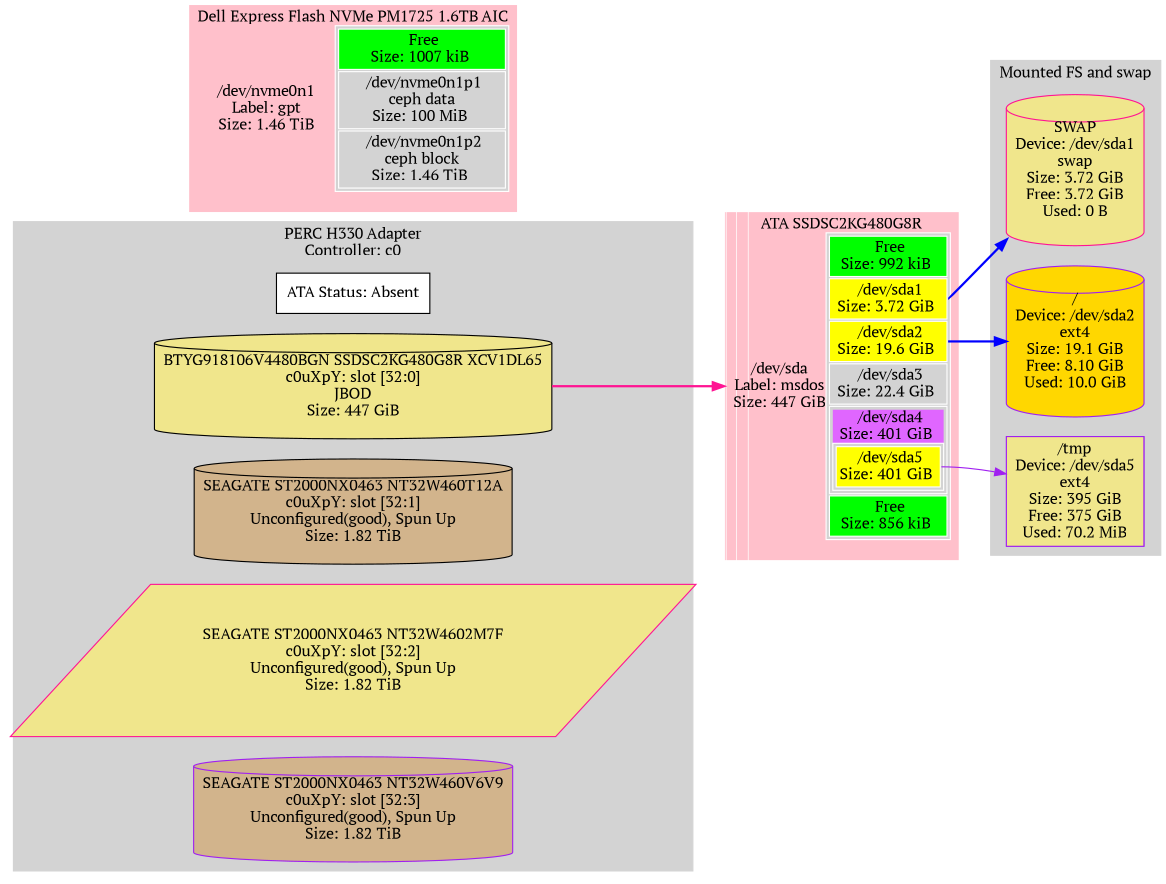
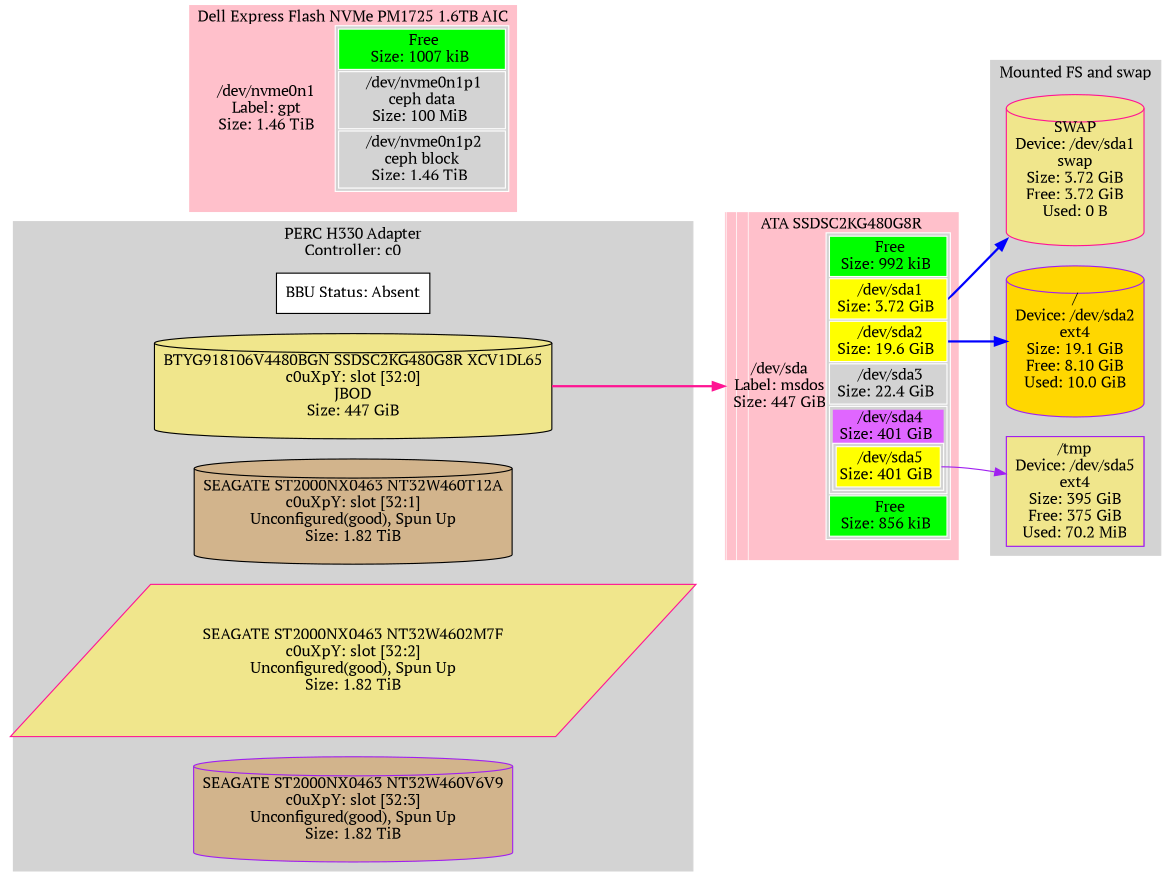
  digraph {
    rankdir=LR
    fontname="PT Serif"
    node [color=black fillcolor=khaki shape=cylinder style=filled fontname="PT Serif"]
    edge [color=blue style=bold fontname="PT Serif"]
-   n1 [fillcolor=white label="ATA Status: Absent" shape=box]
+   n1 [fillcolor=white label="BBU Status: Absent" shape=box]
    n2 [label="BTYG918106V4480BGN SSDSC2KG480G8R XCV1DL65\nc0uXpY: slot [32:0]\nJBOD\nSize: 447 GiB"]
    n3 [fillcolor=tan label="SEAGATE ST2000NX0463 NT32W460T12A\nc0uXpY: slot [32:1]\nUnconfigured(good), Spun Up\nSize: 1.82 TiB"]
    n4 [color=deeppink label="SEAGATE ST2000NX0463 NT32W4602M7F\nc0uXpY: slot [32:2]\nUnconfigured(good), Spun Up\nSize: 1.82 TiB" shape=parallelogram]
    n5 [color=purple fillcolor=tan label="SEAGATE ST2000NX0463 NT32W460V6V9\nc0uXpY: slot [32:3]\nUnconfigured(good), Spun Up\nSize: 1.82 TiB"]
    n6 [color=deeppink label="SWAP\nDevice: /dev/sda1\nswap\nSize: 3.72 GiB\nFree: 3.72 GiB\nUsed: 0 B" style="striped,filled"]
    n7 [color=purple fillcolor=gold label="/\nDevice: /dev/sda2\next4\nSize: 19.1 GiB\nFree: 8.10 GiB\nUsed: 10.0 GiB" style="striped,filled"]
    n8 [color=purple label="/tmp\nDevice: /dev/sda5\next4\nSize: 395 GiB\nFree: 375 GiB\nUsed: 70.2 MiB" shape=box style="striped,filled"]
    n9 [color=white fillcolor="green;0.000001:pink;0.000066:pink;0.999934" label=<<TABLE BORDER="0" CELLPADDING="0" CELLSPACING="0"> 				<TR> <TD COLSPAN="2">Dell Express Flash NVMe PM1725 1.6TB AIC</TD> </TR><TR><TD >/dev/nvme0n1<BR/>Label: gpt<BR/>Size: 1.46 TiB</TD>    <TD BGCOLOR="lightgrey"> 				<TABLE > 					<TR> 						<TD bgcolor="green"> 						Free<BR/>Size: 1007 kiB 						</TD> 					</TR> 					<TR> 						<TD PORT="1" BGCOLOR="lightgrey"> 						/dev/nvme0n1p1<BR/>ceph data<BR/>Size: 100 MiB 						</TD> 					</TR> 					<TR> 						<TD PORT="2" BGCOLOR="lightgrey"> 						/dev/nvme0n1p2<BR/>ceph block<BR/>Size: 1.46 TiB 						</TD> 					</TR> 				</TABLE> 				</TD> </TR><TR> <TD COLSPAN="2"> </TD> </TR> 			</TABLE> 		> shape=rectangle style=striped]
    n10 [color=white fillcolor="green;0.000002:pink;0.008330:pink;0.043740:pink;0.049989:pink;0.897935:green;0.000002" label=<<TABLE BORDER="0" CELLPADDING="0" CELLSPACING="0"> 				<TR> <TD COLSPAN="2">ATA SSDSC2KG480G8R</TD> </TR><TR><TD >/dev/sda<BR/>Label: msdos<BR/>Size: 447 GiB</TD>    <TD BGCOLOR="lightgrey"> 				<TABLE > 					<TR> 						<TD bgcolor="green"> 						Free<BR/>Size: 992 kiB 						</TD> 					</TR> 					<TR> 						<TD PORT="1" BGCOLOR="yellow"> 						/dev/sda1<BR/>Size: 3.72 GiB 						</TD> 					</TR> 					<TR> 						<TD PORT="2" BGCOLOR="yellow"> 						/dev/sda2<BR/>Size: 19.6 GiB 						</TD> 					</TR> 					<TR> 						<TD PORT="3" BGCOLOR="lightgrey"> 						/dev/sda3<BR/>Size: 22.4 GiB 						</TD> 					</TR> 					<TR> 						<TD> 							<TABLE BORDER="0" CELLPADDING="0" CELLSPACING="0"><TR> 							<TD PORT="4" BGCOLOR="mediumorchid1"> 							/dev/sda4<BR/>Size: 401 GiB 							</TD></TR><TR><TD> 							<TABLE > 								<TR> 									<TD PORT="5" BGCOLOR="yellow"> 									/dev/sda5<BR/>Size: 401 GiB 									</TD> 								</TR> 							</TABLE> 							</TD></TR></TABLE> 						</TD> 					</TR> 					<TR> 						<TD bgcolor="green"> 						Free<BR/>Size: 856 kiB 						</TD> 					</TR> 				</TABLE> 				</TD> </TR><TR> <TD COLSPAN="2"> </TD> </TR> 			</TABLE> 		> shape=rectangle style=striped]
    subgraph cluster_1 {
      color=lightgrey
      fillcolor=lightgrey
      label="PERC H330 Adapter\nController: c0"
      style=filled
      subgraph sub_2 {
        color=lightgrey
        fillcolor=lightgrey
        label="PERC H330 Adapter\nController: c0"
        style=filled
        n1
      }
      subgraph sub_3 {
        color=lightgrey
        fillcolor=lightgrey
        label="PERC H330 Adapter\nController: c0"
        style=filled
        n2
      }
      subgraph sub_4 {
        color=lightgrey
        fillcolor=lightgrey
        label="PERC H330 Adapter\nController: c0"
        style=filled
        n3
      }
      subgraph sub_5 {
        color=lightgrey
        fillcolor=lightgrey
        label="PERC H330 Adapter\nController: c0"
        style=filled
        n4
      }
      subgraph sub_6 {
        color=lightgrey
        fillcolor=lightgrey
        label="PERC H330 Adapter\nController: c0"
        style=filled
        n5
      }
    }
    subgraph cluster_7 {
      color=lightgrey
      fillcolor=lightgrey
      label="Mounted FS and swap"
      style=filled
      subgraph sub_8 {
        color=lightgrey
        fillcolor=lightgrey
        label="Mounted FS and swap"
        style=filled
        n6
      }
      subgraph sub_9 {
        color=lightgrey
        fillcolor=lightgrey
        label="Mounted FS and swap"
        style=filled
        n7
      }
      subgraph sub_10 {
        color=lightgrey
        fillcolor=lightgrey
        label="Mounted FS and swap"
        style=filled
        n8
      }
    }
    subgraph cluster_11 {
      color=lightgrey
      fillcolor=lightgrey
      label="Libvirt Virtual Machines"
      style=filled
    }
    n2 -> n10 [color=deeppink]
    n10 -> n6 [tailport=1]
    n10 -> n7 [tailport=2]
    n10 -> n8 [tailport=5 color=purple style=solid]
  }
